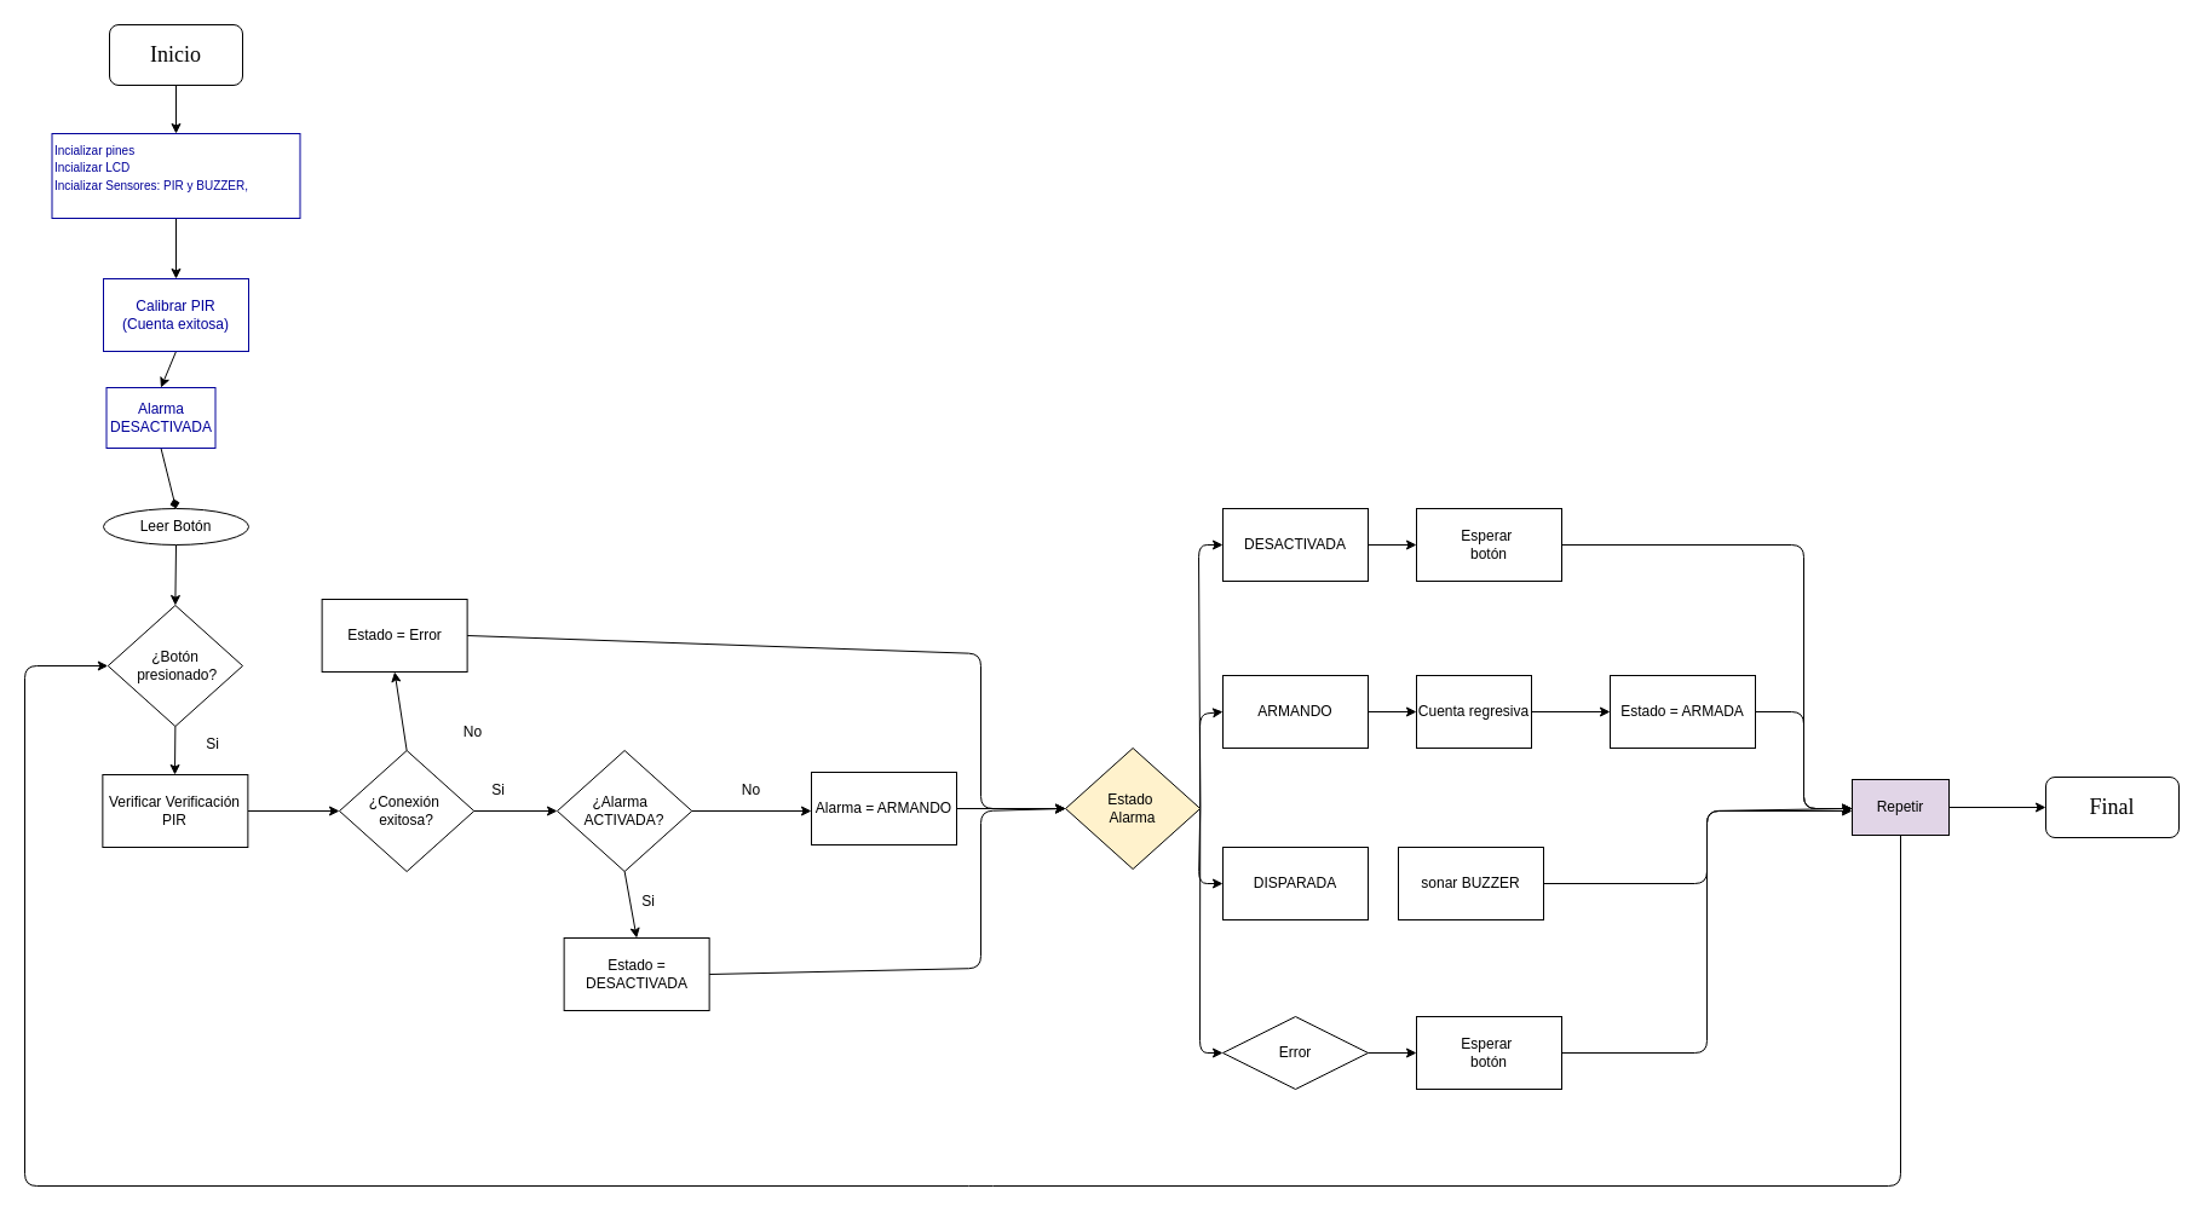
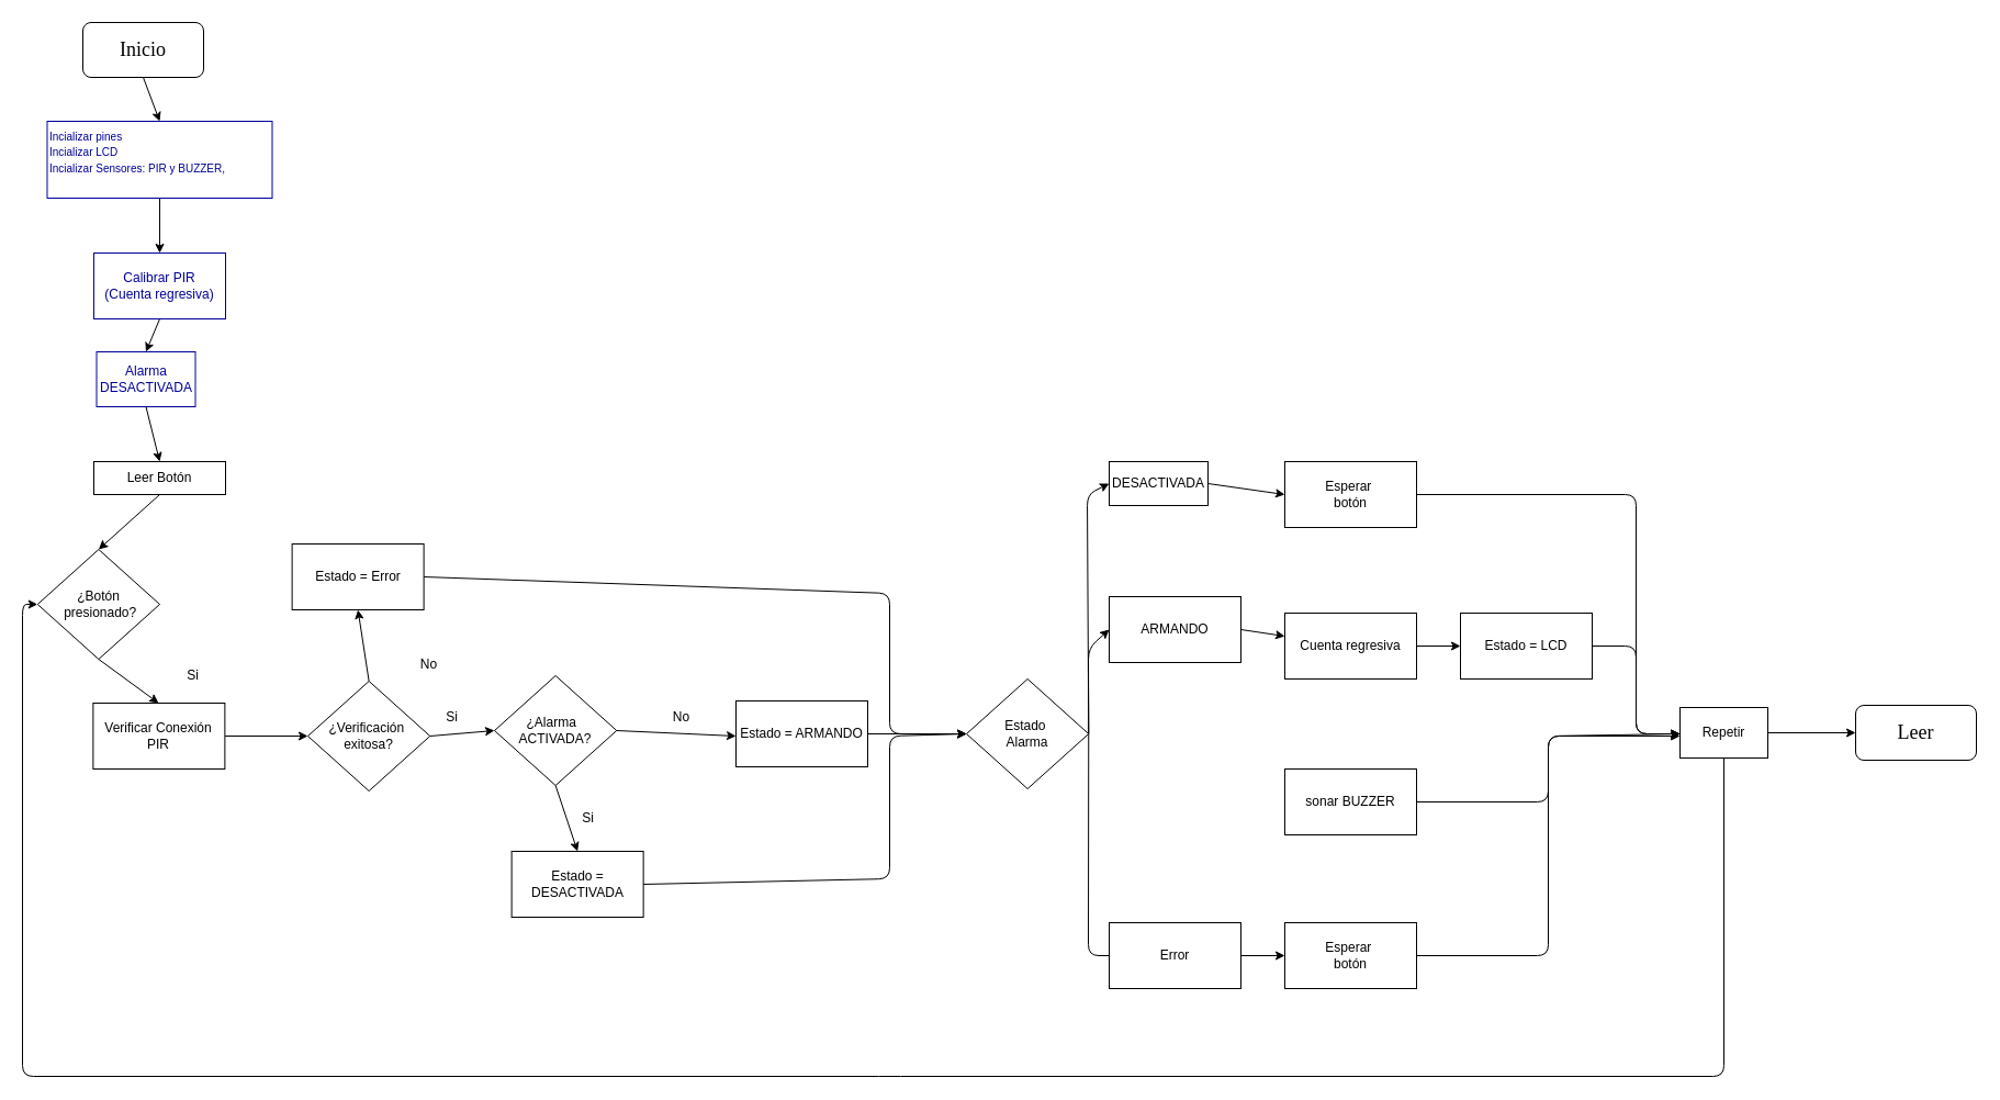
  <mxCell id="0" />
  <mxCell id="1" parent="0" />
  <mxCell id="2" style="edgeStyle=none;html=1;exitX=0.5;exitY=1;exitDx=0;exitDy=0;" edge="1" parent="1" source="3"><mxGeometry relative="1" as="geometry"><mxPoint x="145" y="110" as="targetPoint" /></mxGeometry></mxCell>
- <mxCell id="3" value="&lt;font style=&quot;font-size: 18px;&quot; face=&quot;Times New Roman&quot;&gt;Inicio&lt;/font&gt;" style="rounded=1;whiteSpace=wrap;html=1;" vertex="1" parent="1"><mxGeometry x="90" width="110" height="50" as="geometry" y="20" /></mxCell>
+ <mxCell id="3" value="&lt;font style=&quot;font-size: 18px;&quot; face=&quot;Times New Roman&quot;&gt;Inicio&lt;/font&gt;" style="rounded=1;whiteSpace=wrap;html=1;" vertex="1" parent="1"><mxGeometry x="75" y="20" width="110" height="50" as="geometry" /></mxCell>
  <mxCell id="4" style="edgeStyle=none;html=1;exitX=0.5;exitY=1;exitDx=0;exitDy=0;" edge="1" parent="1" source="5"><mxGeometry relative="1" as="geometry"><mxPoint x="145" y="230" as="targetPoint" /></mxGeometry></mxCell>
  <mxCell id="5" value="&lt;div&gt;&lt;font face=&quot;Helvetica&quot; style=&quot;font-size: 10px; color: rgb(0, 0, 153);&quot;&gt;Incializar pines&lt;/font&gt;&lt;/div&gt;&lt;font face=&quot;Helvetica&quot; style=&quot;font-size: 10px; color: rgb(0, 0, 153);&quot;&gt;Incializar LCD&lt;/font&gt;&lt;div&gt;&lt;font face=&quot;Helvetica&quot; style=&quot;font-size: 10px; color: rgb(0, 0, 153);&quot;&gt;Incializar Sensores: PIR y BUZZER,&amp;nbsp;&lt;br&gt;&lt;/font&gt;&lt;div&gt;&lt;br&gt;&lt;/div&gt;&lt;/div&gt;" style="rounded=0;whiteSpace=wrap;html=1;align=left;strokeColor=#000099;" vertex="1" parent="1"><mxGeometry x="42.5" y="110" width="205" height="70" as="geometry" /></mxCell>
  <mxCell id="6" style="edgeStyle=none;html=1;exitX=0.5;exitY=1;exitDx=0;exitDy=0;entryX=0.5;entryY=0;entryDx=0;entryDy=0;" edge="1" parent="1" source="7" target="9"><mxGeometry relative="1" as="geometry" /></mxCell>
- <mxCell id="7" value="&lt;font style=&quot;color: rgb(0, 0, 153);&quot; face=&quot;Helvetica&quot;&gt;Calibrar PIR&lt;/font&gt;&lt;div&gt;&lt;font style=&quot;color: rgb(0, 0, 153);&quot;&gt;(Cuenta exitosa)&lt;/font&gt;&lt;/div&gt;" style="rounded=0;whiteSpace=wrap;html=1;strokeColor=#000099;" vertex="1" parent="1"><mxGeometry x="85" y="230" width="120" height="60" as="geometry" /></mxCell>
- <mxCell id="8" style="edgeStyle=none;html=1;exitX=0.5;exitY=1;exitDx=0;exitDy=0;entryX=0.5;entryY=0;entryDx=0;entryDy=0;endArrow=diamond;" edge="1" parent="1" source="9" target="11"><mxGeometry relative="1" as="geometry" /></mxCell>
+ <mxCell id="7" value="&lt;font style=&quot;color: rgb(0, 0, 153);&quot; face=&quot;Helvetica&quot;&gt;Calibrar PIR&lt;/font&gt;&lt;div&gt;&lt;font style=&quot;color: rgb(0, 0, 153);&quot;&gt;(Cuenta regresiva)&lt;/font&gt;&lt;/div&gt;" style="rounded=0;whiteSpace=wrap;html=1;strokeColor=#000099;" vertex="1" parent="1"><mxGeometry x="85" y="230" width="120" height="60" as="geometry" /></mxCell>
+ <mxCell id="8" style="edgeStyle=none;html=1;exitX=0.5;exitY=1;exitDx=0;exitDy=0;entryX=0.5;entryY=0;entryDx=0;entryDy=0;" edge="1" parent="1" source="9" target="11"><mxGeometry relative="1" as="geometry" /></mxCell>
  <mxCell id="9" value="&lt;font style=&quot;color: rgb(0, 0, 153);&quot;&gt;Alarma DESACTIVADA&lt;/font&gt;" style="rounded=0;whiteSpace=wrap;html=1;strokeColor=#000099;" vertex="1" parent="1"><mxGeometry x="87.5" y="320" width="90" height="50" as="geometry" /></mxCell>
  <mxCell id="10" style="edgeStyle=none;html=1;exitX=0.5;exitY=1;exitDx=0;exitDy=0;entryX=0.5;entryY=0;entryDx=0;entryDy=0;" edge="1" parent="1" source="11" target="13"><mxGeometry relative="1" as="geometry" /></mxCell>
- <mxCell id="11" value="Leer Botón" style="ellipse;whiteSpace=wrap;html=1;" vertex="1" parent="1"><mxGeometry x="85" y="420" width="120" height="30" as="geometry" /></mxCell>
+ <mxCell id="11" value="Leer Botón" style="rounded=0;whiteSpace=wrap;html=1;" vertex="1" parent="1"><mxGeometry x="85" y="420" width="120" height="30" as="geometry" /></mxCell>
  <mxCell id="12" style="edgeStyle=none;html=1;exitX=0.5;exitY=1;exitDx=0;exitDy=0;" edge="1" parent="1" source="13"><mxGeometry relative="1" as="geometry"><mxPoint x="144" y="640" as="targetPoint" /></mxGeometry></mxCell>
- <mxCell id="13" value="¿Botón&lt;div&gt;&amp;nbsp;presionado?&lt;/div&gt;" style="rhombus;whiteSpace=wrap;html=1;" vertex="1" parent="1"><mxGeometry x="88.75" y="500" width="111.25" height="100" as="geometry" /></mxCell>
+ <mxCell id="13" value="¿Botón&lt;div&gt;&amp;nbsp;presionado?&lt;/div&gt;" style="rhombus;whiteSpace=wrap;html=1;" vertex="1" parent="1"><mxGeometry x="33.75" y="500" width="111.25" height="100" as="geometry" /></mxCell>
  <mxCell id="14" value="Si" style="text;html=1;align=center;verticalAlign=middle;resizable=0;points=[];autosize=1;strokeColor=none;fillColor=none;" vertex="1" parent="1"><mxGeometry x="160" y="600" width="30" height="30" as="geometry" /></mxCell>
  <mxCell id="15" style="edgeStyle=none;html=1;exitX=1;exitY=0.5;exitDx=0;exitDy=0;entryX=0;entryY=0.5;entryDx=0;entryDy=0;" edge="1" parent="1" source="16" target="19"><mxGeometry relative="1" as="geometry" /></mxCell>
- <mxCell id="16" value="Verificar Verificación PIR" style="rounded=0;whiteSpace=wrap;html=1;" vertex="1" parent="1"><mxGeometry x="84.37" y="640" width="120" height="60" as="geometry" /></mxCell>
+ <mxCell id="16" value="Verificar Conexión PIR" style="rounded=0;whiteSpace=wrap;html=1;" vertex="1" parent="1"><mxGeometry x="84.37" y="640" width="120" height="60" as="geometry" /></mxCell>
  <mxCell id="17" style="edgeStyle=none;html=1;exitX=0.5;exitY=0;exitDx=0;exitDy=0;entryX=0.5;entryY=1;entryDx=0;entryDy=0;" edge="1" parent="1" source="19" target="21"><mxGeometry relative="1" as="geometry" /></mxCell>
  <mxCell id="18" style="edgeStyle=none;html=1;exitX=1;exitY=0.5;exitDx=0;exitDy=0;entryX=0;entryY=0.5;entryDx=0;entryDy=0;" edge="1" parent="1" source="19" target="28"><mxGeometry relative="1" as="geometry" /></mxCell>
- <mxCell id="19" value="¿Conexión&amp;nbsp;&lt;div&gt;exitosa?&lt;/div&gt;" style="rhombus;whiteSpace=wrap;html=1;" vertex="1" parent="1"><mxGeometry x="280" y="620" width="111.25" height="100" as="geometry" /></mxCell>
+ <mxCell id="19" value="¿Verificación&amp;nbsp;&lt;div&gt;exitosa?&lt;/div&gt;" style="rhombus;whiteSpace=wrap;html=1;" vertex="1" parent="1"><mxGeometry x="280" y="620" width="111.25" height="100" as="geometry" /></mxCell>
  <mxCell id="20" style="edgeStyle=none;html=1;exitX=1;exitY=0.5;exitDx=0;exitDy=0;entryX=0;entryY=0.5;entryDx=0;entryDy=0;" edge="1" parent="1" source="21"><mxGeometry relative="1" as="geometry"><mxPoint x="880" y="668" as="targetPoint" /><Array as="points"><mxPoint x="810" y="540" /><mxPoint x="810" y="668" /></Array></mxGeometry></mxCell>
  <mxCell id="21" value="Estado = Error" style="rounded=0;whiteSpace=wrap;html=1;" vertex="1" parent="1"><mxGeometry x="265.62" y="495" width="120" height="60" as="geometry" /></mxCell>
  <mxCell id="22" style="edgeStyle=none;html=1;exitX=1;exitY=0.5;exitDx=0;exitDy=0;entryX=0;entryY=0.5;entryDx=0;entryDy=0;" edge="1" parent="1" source="23"><mxGeometry relative="1" as="geometry"><mxPoint x="880" y="668" as="targetPoint" /></mxGeometry></mxCell>
- <mxCell id="23" value="Alarma = ARMANDO" style="rounded=0;whiteSpace=wrap;html=1;" vertex="1" parent="1"><mxGeometry x="670" y="638" width="120" height="60" as="geometry" /></mxCell>
+ <mxCell id="23" value="Estado = ARMANDO" style="rounded=0;whiteSpace=wrap;html=1;" vertex="1" parent="1"><mxGeometry x="670" y="638" width="120" height="60" as="geometry" /></mxCell>
  <mxCell id="24" style="edgeStyle=none;html=1;exitX=1;exitY=0.5;exitDx=0;exitDy=0;entryX=0;entryY=0.5;entryDx=0;entryDy=0;" edge="1" parent="1" source="25"><mxGeometry relative="1" as="geometry"><mxPoint x="880" y="668" as="targetPoint" /><Array as="points"><mxPoint x="810" y="800" /><mxPoint x="810" y="670" /></Array></mxGeometry></mxCell>
  <mxCell id="25" value="Estado = DESACTIVADA" style="rounded=0;whiteSpace=wrap;html=1;" vertex="1" parent="1"><mxGeometry x="465.63" y="775" width="120" height="60" as="geometry" /></mxCell>
  <mxCell id="26" style="edgeStyle=none;html=1;exitX=1;exitY=0.5;exitDx=0;exitDy=0;" edge="1" parent="1" source="28"><mxGeometry relative="1" as="geometry"><mxPoint x="670" y="670" as="targetPoint" /></mxGeometry></mxCell>
  <mxCell id="27" style="edgeStyle=none;html=1;exitX=0.5;exitY=1;exitDx=0;exitDy=0;entryX=0.5;entryY=0;entryDx=0;entryDy=0;" edge="1" parent="1" source="28" target="25"><mxGeometry relative="1" as="geometry" /></mxCell>
- <mxCell id="28" value="¿Alarma&amp;nbsp;&amp;nbsp;&lt;div&gt;&lt;span style=&quot;background-color: transparent;&quot;&gt;ACTIVADA?&lt;/span&gt;&lt;/div&gt;" style="rhombus;whiteSpace=wrap;html=1;" vertex="1" parent="1"><mxGeometry x="460" y="620" width="111.25" height="100" as="geometry" /></mxCell>
+ <mxCell id="28" value="¿Alarma&amp;nbsp;&amp;nbsp;&lt;div&gt;&lt;span style=&quot;background-color: transparent;&quot;&gt;ACTIVADA?&lt;/span&gt;&lt;/div&gt;" style="rhombus;whiteSpace=wrap;html=1;" vertex="1" parent="1"><mxGeometry x="450" y="615" width="111.25" height="100" as="geometry" /></mxCell>
  <mxCell id="29" value="No" style="text;html=1;align=center;verticalAlign=middle;resizable=0;points=[];autosize=1;strokeColor=none;fillColor=none;" vertex="1" parent="1"><mxGeometry x="370" y="590" width="40" height="30" as="geometry" /></mxCell>
  <mxCell id="30" value="No" style="text;html=1;align=center;verticalAlign=middle;resizable=0;points=[];autosize=1;strokeColor=none;fillColor=none;" vertex="1" parent="1"><mxGeometry x="600" y="638" width="40" height="30" as="geometry" /></mxCell>
  <mxCell id="31" value="Si" style="text;html=1;align=center;verticalAlign=middle;resizable=0;points=[];autosize=1;strokeColor=none;fillColor=none;" vertex="1" parent="1"><mxGeometry x="520" y="730" width="30" height="30" as="geometry" /></mxCell>
  <mxCell id="32" value="Si" style="text;html=1;align=center;verticalAlign=middle;resizable=0;points=[];autosize=1;strokeColor=none;fillColor=none;" vertex="1" parent="1"><mxGeometry x="395.62" y="638" width="30" height="30" as="geometry" /></mxCell>
  <mxCell id="33" style="edgeStyle=none;html=1;exitX=1;exitY=0.5;exitDx=0;exitDy=0;entryX=0;entryY=0.5;entryDx=0;entryDy=0;" edge="1" parent="1" source="37" target="39"><mxGeometry relative="1" as="geometry"><Array as="points"><mxPoint x="990" y="450" /></Array></mxGeometry></mxCell>
- <mxCell id="34" style="edgeStyle=none;html=1;exitX=1;exitY=0.5;exitDx=0;exitDy=0;entryX=0;entryY=0.5;entryDx=0;entryDy=0;" edge="1" parent="1" source="37" target="44"><mxGeometry relative="1" as="geometry"><Array as="points"><mxPoint x="991" y="870" /></Array></mxGeometry></mxCell>
+ <mxCell id="34" style="edgeStyle=none;html=1;exitX=1;exitY=0.5;exitDx=0;exitDy=0;entryX=0;entryY=0.5;entryDx=0;entryDy=0;endArrow=none;" edge="1" parent="1" source="37" target="44"><mxGeometry relative="1" as="geometry"><Array as="points"><mxPoint x="991" y="870" /></Array></mxGeometry></mxCell>
  <mxCell id="35" style="edgeStyle=none;html=1;exitX=1;exitY=0.5;exitDx=0;exitDy=0;entryX=0;entryY=0.5;entryDx=0;entryDy=0;" edge="1" parent="1" source="37" target="41"><mxGeometry relative="1" as="geometry"><Array as="points"><mxPoint x="991" y="590" /></Array></mxGeometry></mxCell>
- <mxCell id="36" style="edgeStyle=none;html=1;exitX=1;exitY=0.5;exitDx=0;exitDy=0;entryX=0;entryY=0.5;entryDx=0;entryDy=0;" edge="1" parent="1" source="37" target="42"><mxGeometry relative="1" as="geometry"><Array as="points"><mxPoint x="990" y="730" /></Array></mxGeometry></mxCell>
- <mxCell id="37" value="Estado&amp;nbsp;&lt;div&gt;Alarma&lt;/div&gt;" style="rhombus;whiteSpace=wrap;html=1;fillColor=#fff2cc;" vertex="1" parent="1"><mxGeometry x="880" y="618" width="111.25" height="100" as="geometry" /></mxCell>
+ <mxCell id="37" value="Estado&amp;nbsp;&lt;div&gt;Alarma&lt;/div&gt;" style="rhombus;whiteSpace=wrap;html=1;" vertex="1" parent="1"><mxGeometry x="880" y="618" width="111.25" height="100" as="geometry" /></mxCell>
  <mxCell id="38" style="edgeStyle=none;html=1;exitX=1;exitY=0.5;exitDx=0;exitDy=0;entryX=0;entryY=0.5;entryDx=0;entryDy=0;" edge="1" parent="1" source="39" target="46"><mxGeometry relative="1" as="geometry" /></mxCell>
- <mxCell id="39" value="DESACTIVADA" style="rounded=0;whiteSpace=wrap;html=1;" vertex="1" parent="1"><mxGeometry x="1010" y="420" width="120" height="60" as="geometry" /></mxCell>
+ <mxCell id="39" value="DESACTIVADA" style="rounded=0;whiteSpace=wrap;html=1;" vertex="1" parent="1"><mxGeometry x="1010" y="420" width="90" height="40" as="geometry" /></mxCell>
  <mxCell id="40" style="edgeStyle=none;html=1;exitX=1;exitY=0.5;exitDx=0;exitDy=0;" edge="1" parent="1" source="41" target="48"><mxGeometry relative="1" as="geometry"><mxPoint x="1160" y="588" as="targetPoint" /></mxGeometry></mxCell>
- <mxCell id="41" value="ARMANDO" style="rounded=0;whiteSpace=wrap;html=1;" vertex="1" parent="1"><mxGeometry x="1010" y="558" width="120" height="60" as="geometry" /></mxCell>
- <mxCell id="42" value="DISPARADA" style="rounded=0;whiteSpace=wrap;html=1;" vertex="1" parent="1"><mxGeometry x="1010" y="700" width="120" height="60" as="geometry" /></mxCell>
+ <mxCell id="41" value="ARMANDO" style="rounded=0;whiteSpace=wrap;html=1;" vertex="1" parent="1"><mxGeometry x="1010" y="543" width="120" height="60" as="geometry" /></mxCell>
  <mxCell id="43" style="edgeStyle=none;html=1;exitX=1;exitY=0.5;exitDx=0;exitDy=0;entryX=0;entryY=0.5;entryDx=0;entryDy=0;" edge="1" parent="1" source="44" target="52"><mxGeometry relative="1" as="geometry" /></mxCell>
- <mxCell id="44" value="Error" style="rhombus;whiteSpace=wrap;html=1;" vertex="1" parent="1"><mxGeometry x="1010" y="840" width="120" height="60" as="geometry" /></mxCell>
+ <mxCell id="44" value="Error" style="rounded=0;whiteSpace=wrap;html=1;" vertex="1" parent="1"><mxGeometry x="1010" y="840" width="120" height="60" as="geometry" /></mxCell>
  <mxCell id="45" style="edgeStyle=none;html=1;exitX=1;exitY=0.5;exitDx=0;exitDy=0;entryX=0;entryY=0.5;entryDx=0;entryDy=0;" edge="1" parent="1" source="46"><mxGeometry relative="1" as="geometry"><mxPoint x="1530" y="668" as="targetPoint" /><Array as="points"><mxPoint x="1490" y="450" /><mxPoint x="1490" y="668" /></Array></mxGeometry></mxCell>
  <mxCell id="46" value="Esperar&amp;nbsp;&lt;div&gt;botón&lt;/div&gt;" style="rounded=0;whiteSpace=wrap;html=1;" vertex="1" parent="1"><mxGeometry x="1170" y="420" width="120" height="60" as="geometry" /></mxCell>
  <mxCell id="47" style="edgeStyle=none;html=1;exitX=1;exitY=0.5;exitDx=0;exitDy=0;entryX=0;entryY=0.5;entryDx=0;entryDy=0;" edge="1" parent="1" source="48" target="54"><mxGeometry relative="1" as="geometry" /></mxCell>
- <mxCell id="48" value="Cuenta regresiva" style="rounded=0;whiteSpace=wrap;html=1;" vertex="1" parent="1"><mxGeometry x="1170" y="558" width="95" height="60" as="geometry" /></mxCell>
+ <mxCell id="48" value="Cuenta regresiva" style="rounded=0;whiteSpace=wrap;html=1;" vertex="1" parent="1"><mxGeometry x="1170" y="558" width="120" height="60" as="geometry" /></mxCell>
  <mxCell id="49" style="edgeStyle=none;html=1;exitX=1;exitY=0.5;exitDx=0;exitDy=0;" edge="1" parent="1" source="50"><mxGeometry relative="1" as="geometry"><mxPoint x="1530" y="670" as="targetPoint" /><Array as="points"><mxPoint x="1410" y="730" /><mxPoint x="1410" y="670" /></Array></mxGeometry></mxCell>
- <mxCell id="50" value="sonar BUZZER" style="rounded=0;whiteSpace=wrap;html=1;" vertex="1" parent="1"><mxGeometry x="1155" y="700" width="120" height="60" as="geometry" /></mxCell>
+ <mxCell id="50" value="sonar BUZZER" style="rounded=0;whiteSpace=wrap;html=1;" vertex="1" parent="1"><mxGeometry x="1170" y="700" width="120" height="60" as="geometry" /></mxCell>
  <mxCell id="51" style="edgeStyle=none;html=1;exitX=1;exitY=0.5;exitDx=0;exitDy=0;entryX=0;entryY=0.5;entryDx=0;entryDy=0;" edge="1" parent="1" source="52"><mxGeometry relative="1" as="geometry"><mxPoint x="1530" y="668" as="targetPoint" /><Array as="points"><mxPoint x="1410" y="870" /><mxPoint x="1410" y="670" /></Array></mxGeometry></mxCell>
  <mxCell id="52" value="Esperar&amp;nbsp;&lt;div&gt;botón&lt;/div&gt;" style="rounded=0;whiteSpace=wrap;html=1;" vertex="1" parent="1"><mxGeometry x="1170" y="840" width="120" height="60" as="geometry" /></mxCell>
  <mxCell id="53" style="edgeStyle=none;html=1;exitX=1;exitY=0.5;exitDx=0;exitDy=0;entryX=0;entryY=0.5;entryDx=0;entryDy=0;" edge="1" parent="1" source="54"><mxGeometry relative="1" as="geometry"><mxPoint x="1530" y="668" as="targetPoint" /><Array as="points"><mxPoint x="1490" y="588" /><mxPoint x="1490" y="668" /></Array></mxGeometry></mxCell>
- <mxCell id="54" value="Estado = ARMADA" style="rounded=0;whiteSpace=wrap;html=1;" vertex="1" parent="1"><mxGeometry x="1330" y="558" width="120" height="60" as="geometry" /></mxCell>
+ <mxCell id="54" value="Estado = LCD" style="rounded=0;whiteSpace=wrap;html=1;" vertex="1" parent="1"><mxGeometry x="1330" y="558" width="120" height="60" as="geometry" /></mxCell>
  <mxCell id="55" value="" style="edgeStyle=none;html=1;" edge="1" parent="1" source="57"><mxGeometry relative="1" as="geometry"><mxPoint x="1690" y="667" as="targetPoint" /></mxGeometry></mxCell>
  <mxCell id="56" style="edgeStyle=none;html=1;exitX=0.5;exitY=1;exitDx=0;exitDy=0;entryX=0;entryY=0.5;entryDx=0;entryDy=0;strokeColor=#000000;" edge="1" parent="1" source="57" target="13"><mxGeometry relative="1" as="geometry"><mxPoint x="1570" y="980" as="targetPoint" /><Array as="points"><mxPoint x="1570" y="980" /><mxPoint x="810" y="980" /><mxPoint y="980" x="20" /><mxPoint y="550" x="20" /></Array></mxGeometry></mxCell>
- <mxCell id="57" value="Repetir" style="rounded=0;whiteSpace=wrap;html=1;fillColor=#e1d5e7;" vertex="1" parent="1"><mxGeometry x="1530" y="644" width="80" height="46" as="geometry" /></mxCell>
- <mxCell id="58" value="&lt;font style=&quot;font-size: 18px;&quot; face=&quot;Times New Roman&quot;&gt;Final&lt;/font&gt;" style="rounded=1;whiteSpace=wrap;html=1;" vertex="1" parent="1"><mxGeometry x="1690" y="642" width="110" height="50" as="geometry" /></mxCell>
+ <mxCell id="57" value="Repetir" style="rounded=0;whiteSpace=wrap;html=1;" vertex="1" parent="1"><mxGeometry x="1530" y="644" width="80" height="46" as="geometry" /></mxCell>
+ <mxCell id="58" value="&lt;font style=&quot;font-size: 18px;&quot; face=&quot;Times New Roman&quot;&gt;Leer&lt;/font&gt;" style="rounded=1;whiteSpace=wrap;html=1;" vertex="1" parent="1"><mxGeometry x="1690" y="642" width="110" height="50" as="geometry" /></mxCell>
